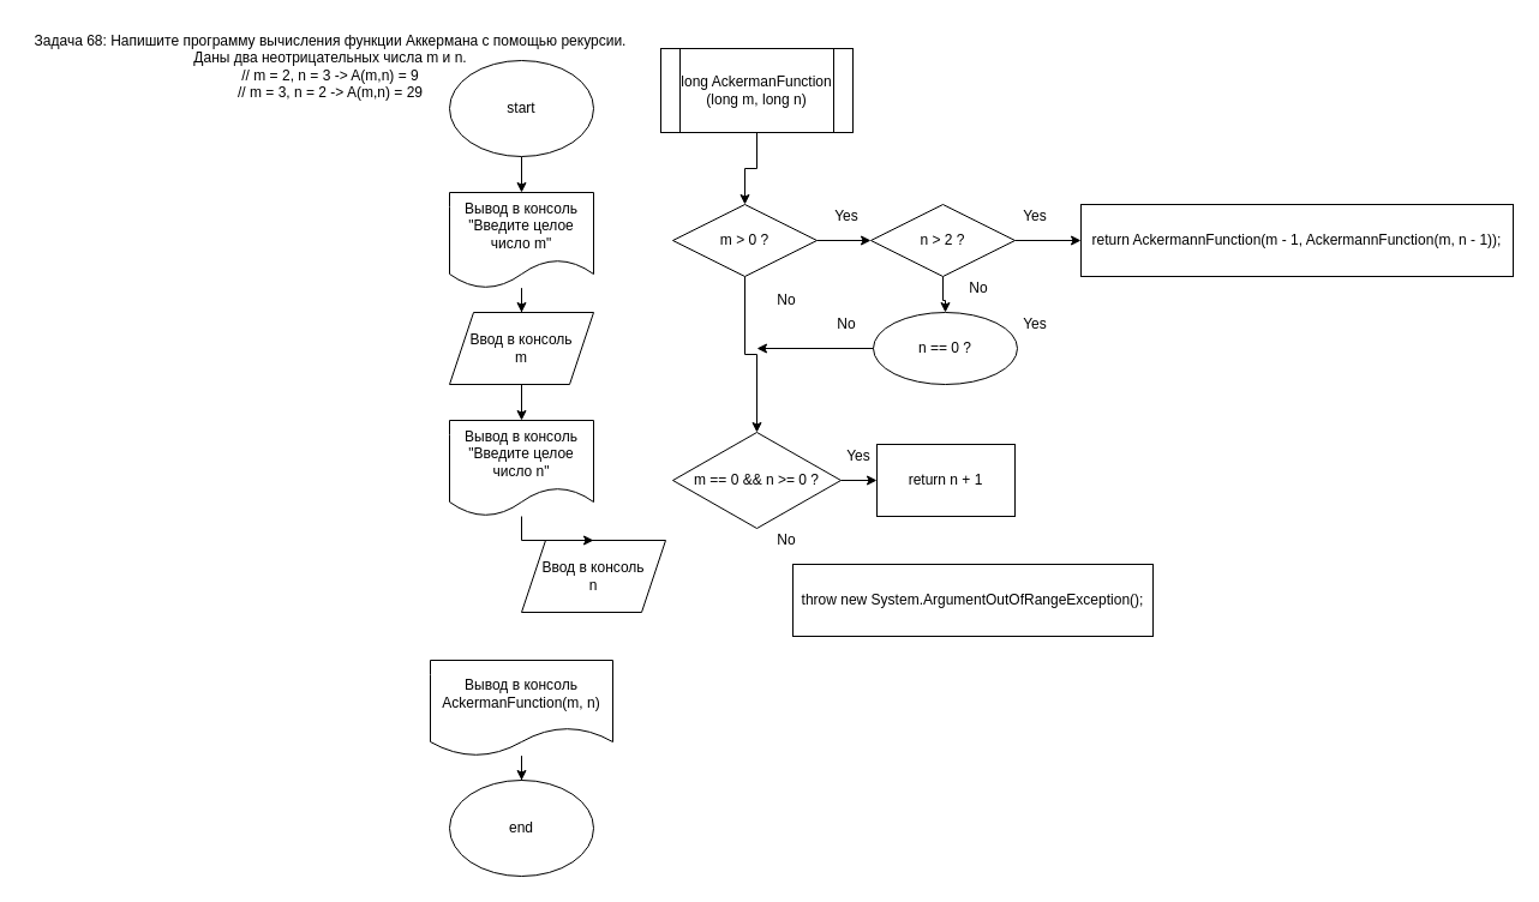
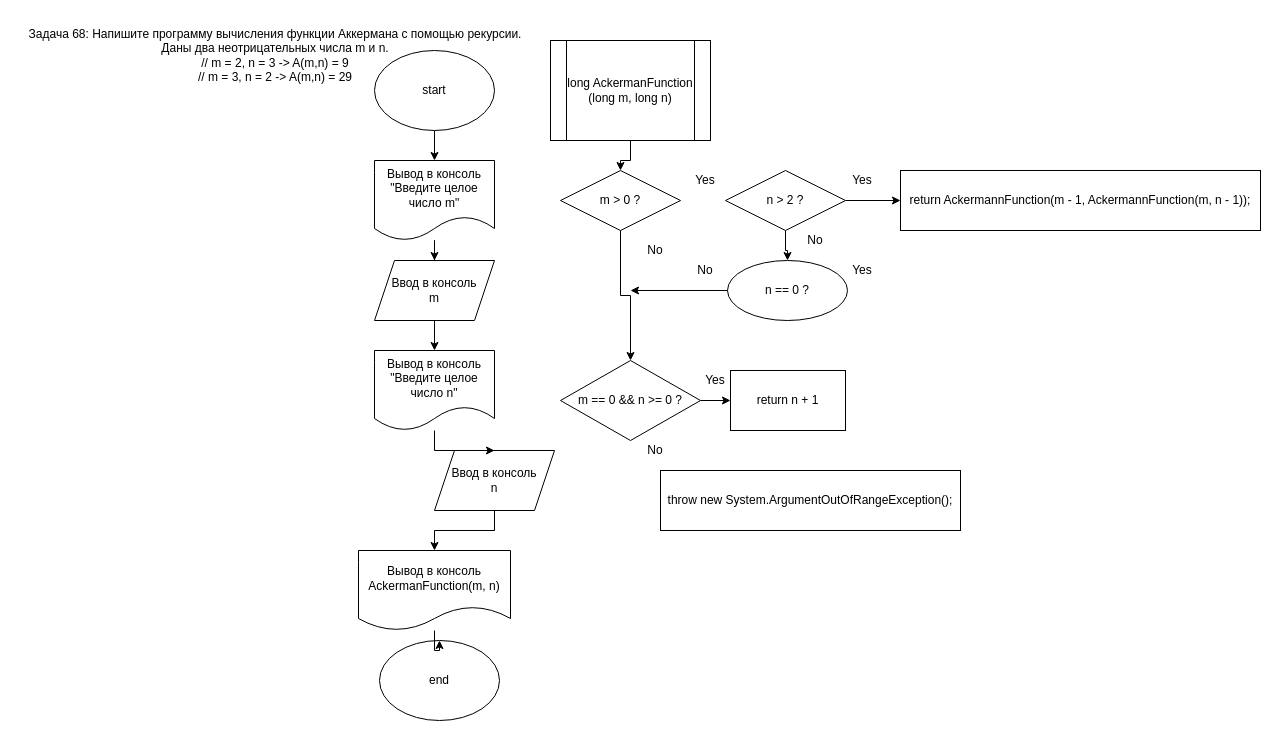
  <mxCell id="0" />
  <mxCell id="1" parent="0" />
  <mxCell id="2" value="&lt;div&gt;Задача 68: Напишите программу вычисления функции Аккермана с помощью рекурсии.&lt;/div&gt;&lt;div&gt;Даны два неотрицательных числа m и&lt;span style=&quot;background-color: initial;&quot;&gt;&amp;nbsp;n.&lt;/span&gt;&lt;/div&gt;&lt;div&gt;// m = 2, n = 3 -&amp;gt; A(m,n) = 9&lt;/div&gt;&lt;div&gt;// m = 3, n = 2 -&amp;gt; A(m,n) = 29&lt;/div&gt;" style="text;html=1;strokeColor=none;fillColor=none;align=center;verticalAlign=middle;whiteSpace=wrap;rounded=0;" vertex="1" parent="1"><mxGeometry width="510" height="70" as="geometry" x="20" y="20" /></mxCell>
  <mxCell id="3" value="" style="edgeStyle=orthogonalEdgeStyle;rounded=0;orthogonalLoop=1;jettySize=auto;html=1;" edge="1" parent="1" source="4" target="13"><mxGeometry relative="1" as="geometry" /></mxCell>
  <mxCell id="4" value="Ввод в консоль&lt;br&gt;m" style="shape=parallelogram;perimeter=parallelogramPerimeter;whiteSpace=wrap;html=1;fixedSize=1;" vertex="1" parent="1"><mxGeometry x="374" y="260" width="120" height="60" as="geometry" /></mxCell>
  <mxCell id="5" value="" style="edgeStyle=orthogonalEdgeStyle;rounded=0;orthogonalLoop=1;jettySize=auto;html=1;" edge="1" parent="1" source="6" target="9"><mxGeometry relative="1" as="geometry" /></mxCell>
  <mxCell id="6" value="start" style="ellipse;whiteSpace=wrap;html=1;" vertex="1" parent="1"><mxGeometry x="374" y="50" width="120" height="80" as="geometry" /></mxCell>
- <mxCell id="7" value="end" style="ellipse;whiteSpace=wrap;html=1;" vertex="1" parent="1"><mxGeometry x="374" y="650" width="120" height="80" as="geometry" /></mxCell>
+ <mxCell id="7" value="end" style="ellipse;whiteSpace=wrap;html=1;" vertex="1" parent="1"><mxGeometry x="379" y="640" width="120" height="80" as="geometry" /></mxCell>
  <mxCell id="8" value="" style="edgeStyle=orthogonalEdgeStyle;rounded=0;orthogonalLoop=1;jettySize=auto;html=1;" edge="1" parent="1" source="9" target="4"><mxGeometry relative="1" as="geometry" /></mxCell>
  <mxCell id="9" value="Вывод в консоль&lt;br&gt;&quot;Введите целое число m&quot;" style="shape=document;whiteSpace=wrap;html=1;boundedLbl=1;" vertex="1" parent="1"><mxGeometry x="374" y="160" width="120" height="80" as="geometry" /></mxCell>
+ <mxCell id="10" value="" style="edgeStyle=orthogonalEdgeStyle;rounded=0;orthogonalLoop=1;jettySize=auto;html=1;" edge="1" parent="1" source="11" target="15"><mxGeometry relative="1" as="geometry" /></mxCell>
  <mxCell id="11" value="Ввод в консоль&lt;br&gt;n" style="shape=parallelogram;perimeter=parallelogramPerimeter;whiteSpace=wrap;html=1;fixedSize=1;" vertex="1" parent="1"><mxGeometry x="434" y="450" width="120" height="60" as="geometry" /></mxCell>
  <mxCell id="12" value="" style="edgeStyle=orthogonalEdgeStyle;rounded=0;orthogonalLoop=1;jettySize=auto;html=1;" edge="1" parent="1" source="13" target="11"><mxGeometry relative="1" as="geometry" /></mxCell>
  <mxCell id="13" value="Вывод в консоль&lt;br&gt;&quot;Введите целое число n&quot;" style="shape=document;whiteSpace=wrap;html=1;boundedLbl=1;" vertex="1" parent="1"><mxGeometry x="374" y="350" width="120" height="80" as="geometry" /></mxCell>
  <mxCell id="14" value="" style="edgeStyle=orthogonalEdgeStyle;rounded=0;orthogonalLoop=1;jettySize=auto;html=1;" edge="1" parent="1" source="15" target="7"><mxGeometry relative="1" as="geometry" /></mxCell>
  <mxCell id="15" value="Вывод в консоль&lt;br&gt;AckermanFunction(m, n)" style="shape=document;whiteSpace=wrap;html=1;boundedLbl=1;" vertex="1" parent="1"><mxGeometry x="358" y="550" width="152" height="80" as="geometry" /></mxCell>
  <mxCell id="16" value="" style="edgeStyle=orthogonalEdgeStyle;rounded=0;orthogonalLoop=1;jettySize=auto;html=1;" edge="1" parent="1" source="17" target="20"><mxGeometry relative="1" as="geometry" /></mxCell>
- <mxCell id="17" value="long AckermanFunction&lt;br&gt;(long m, long n)" style="shape=process;whiteSpace=wrap;html=1;backgroundOutline=1;" vertex="1" parent="1"><mxGeometry x="550" y="40" width="160" height="70" as="geometry" /></mxCell>
+ <mxCell id="17" value="long AckermanFunction&lt;br&gt;(long m, long n)" style="shape=process;whiteSpace=wrap;html=1;backgroundOutline=1;" vertex="1" parent="1"><mxGeometry x="550" y="40" width="160" height="100" as="geometry" /></mxCell>
  <mxCell id="18" value="" style="edgeStyle=orthogonalEdgeStyle;rounded=0;orthogonalLoop=1;jettySize=auto;html=1;" edge="1" parent="1" source="20" target="22"><mxGeometry relative="1" as="geometry" /></mxCell>
- <mxCell id="19" value="" style="edgeStyle=orthogonalEdgeStyle;rounded=0;orthogonalLoop=1;jettySize=auto;html=1;" edge="1" parent="1" source="20" target="28"><mxGeometry relative="1" as="geometry" /></mxCell>
  <mxCell id="20" value="m &amp;gt; 0 ?" style="rhombus;whiteSpace=wrap;html=1;" vertex="1" parent="1"><mxGeometry x="560" y="170" width="120" height="60" as="geometry" /></mxCell>
  <mxCell id="21" value="" style="edgeStyle=orthogonalEdgeStyle;rounded=0;orthogonalLoop=1;jettySize=auto;html=1;" edge="1" parent="1" source="22" target="38"><mxGeometry relative="1" as="geometry" /></mxCell>
  <mxCell id="22" value="m == 0 &amp;amp;&amp;amp; n &amp;gt;= 0 ?" style="rhombus;whiteSpace=wrap;html=1;" vertex="1" parent="1"><mxGeometry x="560" y="360" width="140" height="80" as="geometry" /></mxCell>
  <mxCell id="23" value="No" style="text;html=1;strokeColor=none;fillColor=none;align=center;verticalAlign=middle;whiteSpace=wrap;rounded=0;" vertex="1" parent="1"><mxGeometry x="640" y="240" width="30" height="20" as="geometry" /></mxCell>
  <mxCell id="24" value="Yes" style="text;html=1;strokeColor=none;fillColor=none;align=center;verticalAlign=middle;whiteSpace=wrap;rounded=0;" vertex="1" parent="1"><mxGeometry x="690" y="170" width="30" height="20" as="geometry" /></mxCell>
  <mxCell id="25" value="Yes" style="text;html=1;strokeColor=none;fillColor=none;align=center;verticalAlign=middle;whiteSpace=wrap;rounded=0;" vertex="1" parent="1"><mxGeometry x="700" y="370" width="30" height="20" as="geometry" /></mxCell>
  <mxCell id="26" value="" style="edgeStyle=orthogonalEdgeStyle;rounded=0;orthogonalLoop=1;jettySize=auto;html=1;" edge="1" parent="1" source="28" target="30"><mxGeometry relative="1" as="geometry" /></mxCell>
  <mxCell id="27" value="" style="edgeStyle=orthogonalEdgeStyle;rounded=0;orthogonalLoop=1;jettySize=auto;html=1;" edge="1" parent="1" source="28" target="32"><mxGeometry relative="1" as="geometry" /></mxCell>
  <mxCell id="28" value="n &amp;gt; 2 ?" style="rhombus;whiteSpace=wrap;html=1;" vertex="1" parent="1"><mxGeometry x="725" y="170" width="120" height="60" as="geometry" /></mxCell>
  <mxCell id="29" value="Yes" style="text;html=1;strokeColor=none;fillColor=none;align=center;verticalAlign=middle;whiteSpace=wrap;rounded=0;" vertex="1" parent="1"><mxGeometry x="847" y="170" width="30" height="20" as="geometry" /></mxCell>
  <mxCell id="30" value="return AckermannFunction(m - 1, AckermannFunction(m, n - 1));" style="whiteSpace=wrap;html=1;" vertex="1" parent="1"><mxGeometry x="900" y="170" width="360" height="60" as="geometry" /></mxCell>
  <mxCell id="31" value="No" style="text;html=1;strokeColor=none;fillColor=none;align=center;verticalAlign=middle;whiteSpace=wrap;rounded=0;" vertex="1" parent="1"><mxGeometry x="800" y="230" width="30" height="20" as="geometry" /></mxCell>
  <mxCell id="32" value="n == 0 ?" style="ellipse;whiteSpace=wrap;html=1;" vertex="1" parent="1"><mxGeometry x="727" y="260" width="120" height="60" as="geometry" /></mxCell>
  <mxCell id="33" value="" style="endArrow=classic;html=1;rounded=0;exitX=0;exitY=0.5;exitDx=0;exitDy=0;" edge="1" parent="1" source="32"><mxGeometry width="50" height="50" relative="1" as="geometry"><mxPoint x="900" y="380" as="sourcePoint" /><mxPoint x="630" y="290" as="targetPoint" /></mxGeometry></mxCell>
  <mxCell id="34" value="Yes" style="text;html=1;strokeColor=none;fillColor=none;align=center;verticalAlign=middle;whiteSpace=wrap;rounded=0;" vertex="1" parent="1"><mxGeometry x="847" y="260" width="30" height="20" as="geometry" /></mxCell>
  <mxCell id="35" value="No" style="text;html=1;strokeColor=none;fillColor=none;align=center;verticalAlign=middle;whiteSpace=wrap;rounded=0;" vertex="1" parent="1"><mxGeometry x="690" y="260" width="30" height="20" as="geometry" /></mxCell>
  <mxCell id="36" value="throw new System.ArgumentOutOfRangeException();" style="whiteSpace=wrap;html=1;" vertex="1" parent="1"><mxGeometry x="660" y="470" width="300" height="60" as="geometry" /></mxCell>
  <mxCell id="37" value="No" style="text;html=1;strokeColor=none;fillColor=none;align=center;verticalAlign=middle;whiteSpace=wrap;rounded=0;" vertex="1" parent="1"><mxGeometry x="640" y="440" width="30" height="20" as="geometry" /></mxCell>
  <mxCell id="38" value="return n + 1" style="whiteSpace=wrap;html=1;" vertex="1" parent="1"><mxGeometry x="730" y="370" width="115" height="60" as="geometry" /></mxCell>
